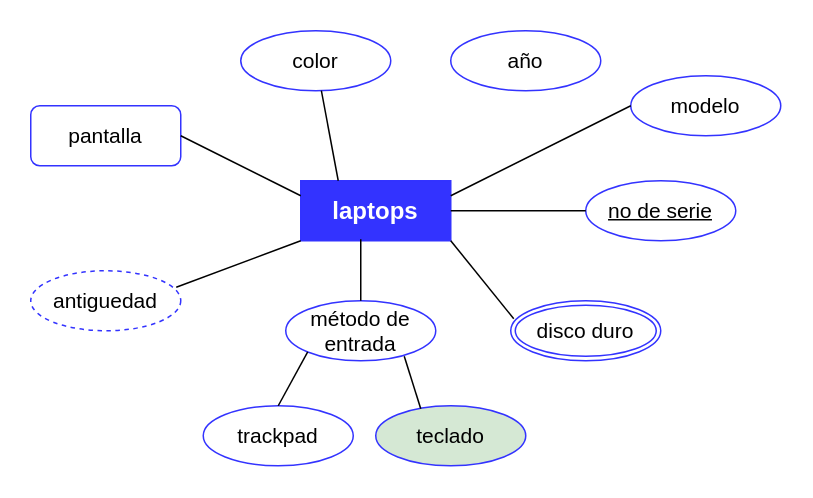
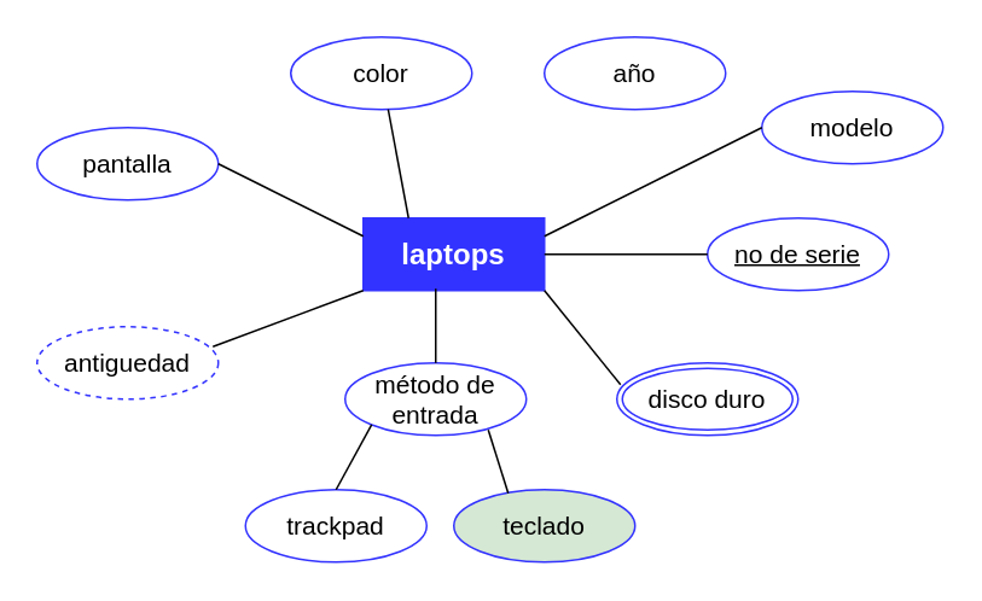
  <mxCell id="0" />
  <mxCell id="1" parent="0" />
  <mxCell id="2" value="&lt;font style=&quot;font-size: 16px&quot; color=&quot;#ffffff&quot;&gt;&lt;b&gt;laptops&lt;/b&gt;&lt;/font&gt;" style="whiteSpace=wrap;html=1;align=center;strokeColor=#3333FF;fillColor=#3333FF;" parent="1" vertex="1"><mxGeometry x="200" y="120" width="100" height="40" as="geometry" /></mxCell>
- <mxCell id="3" value="&lt;font style=&quot;font-size: 14px&quot;&gt;pantalla&lt;/font&gt;" style="whiteSpace=wrap;html=1;align=center;strokeColor=#3333FF;fillColor=#FFFFFF;rounded=1;" parent="1" vertex="1"><mxGeometry x="20" y="70" width="100" height="40" as="geometry" /></mxCell>
+ <mxCell id="3" value="&lt;font style=&quot;font-size: 14px&quot;&gt;pantalla&lt;/font&gt;" style="ellipse;whiteSpace=wrap;html=1;align=center;strokeColor=#3333FF;fillColor=#FFFFFF;" parent="1" vertex="1"><mxGeometry x="20" y="70" width="100" height="40" as="geometry" /></mxCell>
  <mxCell id="4" value="&lt;font style=&quot;font-size: 14px&quot;&gt;color&lt;/font&gt;" style="ellipse;whiteSpace=wrap;html=1;align=center;strokeColor=#3333FF;fillColor=#FFFFFF;" parent="1" vertex="1"><mxGeometry x="160" y="20" width="100" height="40" as="geometry" /></mxCell>
  <mxCell id="5" value="&lt;font style=&quot;font-size: 14px&quot;&gt;año&lt;/font&gt;" style="ellipse;whiteSpace=wrap;html=1;align=center;strokeColor=#3333FF;fillColor=#FFFFFF;" parent="1" vertex="1"><mxGeometry x="300" y="20" width="100" height="40" as="geometry" /></mxCell>
  <mxCell id="6" value="&lt;font style=&quot;font-size: 14px&quot;&gt;modelo&lt;/font&gt;" style="ellipse;whiteSpace=wrap;html=1;align=center;strokeColor=#3333FF;fillColor=#FFFFFF;" parent="1" vertex="1"><mxGeometry x="420" y="50" width="100" height="40" as="geometry" /></mxCell>
  <mxCell id="7" value="&lt;font style=&quot;font-size: 14px&quot;&gt;no de serie&lt;/font&gt;" style="ellipse;whiteSpace=wrap;html=1;align=center;fontStyle=4;strokeColor=#3333FF;fillColor=#FFFFFF;" parent="1" vertex="1"><mxGeometry x="390" y="120" width="100" height="40" as="geometry" /></mxCell>
  <mxCell id="8" value="&lt;font style=&quot;font-size: 14px&quot;&gt;disco duro&lt;/font&gt;" style="ellipse;shape=doubleEllipse;margin=3;whiteSpace=wrap;html=1;align=center;strokeColor=#3333FF;fillColor=#FFFFFF;" parent="1" vertex="1"><mxGeometry x="340" y="200" width="100" height="40" as="geometry" /></mxCell>
  <mxCell id="9" value="&lt;font style=&quot;font-size: 14px&quot;&gt;método de entrada&lt;/font&gt;" style="ellipse;whiteSpace=wrap;html=1;align=center;strokeColor=#3333FF;fillColor=#FFFFFF;" parent="1" vertex="1"><mxGeometry x="190" y="200" width="100" height="40" as="geometry" /></mxCell>
  <mxCell id="10" value="&lt;font style=&quot;font-size: 14px&quot;&gt;trackpad&lt;/font&gt;" style="ellipse;whiteSpace=wrap;html=1;align=center;strokeColor=#3333FF;fillColor=#FFFFFF;" parent="1" vertex="1"><mxGeometry x="135" y="270" width="100" height="40" as="geometry" /></mxCell>
  <mxCell id="11" value="&lt;font style=&quot;font-size: 14px&quot;&gt;teclado&lt;/font&gt;" style="ellipse;whiteSpace=wrap;html=1;align=center;strokeColor=#3333FF;fillColor=#d5e8d4;" parent="1" vertex="1"><mxGeometry x="250" y="270" width="100" height="40" as="geometry" /></mxCell>
  <mxCell id="12" value="&lt;font style=&quot;font-size: 14px&quot;&gt;antiguedad&lt;/font&gt;" style="ellipse;whiteSpace=wrap;html=1;align=center;dashed=1;strokeColor=#3333FF;fillColor=#FFFFFF;" parent="1" vertex="1"><mxGeometry x="20" y="180" width="100" height="40" as="geometry" /></mxCell>
  <mxCell id="13" value="" style="endArrow=none;html=1;rounded=0;entryX=0;entryY=1;entryDx=0;entryDy=0;exitX=0.97;exitY=0.275;exitDx=0;exitDy=0;exitPerimeter=0;" parent="1" source="12" target="2" edge="1"><mxGeometry relative="1" as="geometry"><mxPoint x="20" y="190" as="sourcePoint" /><mxPoint x="180" y="190" as="targetPoint" /></mxGeometry></mxCell>
  <mxCell id="14" value="" style="endArrow=none;html=1;rounded=0;entryX=0;entryY=0.25;entryDx=0;entryDy=0;exitX=1;exitY=0.5;exitDx=0;exitDy=0;" parent="1" source="3" target="2" edge="1"><mxGeometry relative="1" as="geometry"><mxPoint x="127" y="201" as="sourcePoint" /><mxPoint x="210" y="170" as="targetPoint" /></mxGeometry></mxCell>
  <mxCell id="15" value="" style="endArrow=none;html=1;rounded=0;entryX=0.25;entryY=0;entryDx=0;entryDy=0;" parent="1" source="4" target="2" edge="1"><mxGeometry relative="1" as="geometry"><mxPoint x="130" y="100" as="sourcePoint" /><mxPoint x="210" y="140" as="targetPoint" /></mxGeometry></mxCell>
  <mxCell id="16" value="" style="endArrow=none;html=1;rounded=0;entryX=1;entryY=0.25;entryDx=0;entryDy=0;exitX=0;exitY=0.5;exitDx=0;exitDy=0;" parent="1" source="6" target="2" edge="1"><mxGeometry relative="1" as="geometry"><mxPoint x="347" y="70" as="sourcePoint" /><mxPoint x="278" y="130" as="targetPoint" /></mxGeometry></mxCell>
  <mxCell id="17" value="" style="endArrow=none;html=1;rounded=0;exitX=0;exitY=0.5;exitDx=0;exitDy=0;" parent="1" source="7" edge="1"><mxGeometry relative="1" as="geometry"><mxPoint x="357" y="80" as="sourcePoint" /><mxPoint x="300" y="140" as="targetPoint" /></mxGeometry></mxCell>
  <mxCell id="18" value="" style="endArrow=none;html=1;rounded=0;entryX=1;entryY=1;entryDx=0;entryDy=0;exitX=0.02;exitY=0.3;exitDx=0;exitDy=0;exitPerimeter=0;" parent="1" source="8" target="2" edge="1"><mxGeometry relative="1" as="geometry"><mxPoint x="367" y="90" as="sourcePoint" /><mxPoint x="298" y="150" as="targetPoint" /></mxGeometry></mxCell>
  <mxCell id="19" value="" style="endArrow=none;html=1;rounded=0;entryX=0.5;entryY=0;entryDx=0;entryDy=0;exitX=0.4;exitY=0.975;exitDx=0;exitDy=0;exitPerimeter=0;" parent="1" source="2" target="9" edge="1"><mxGeometry relative="1" as="geometry"><mxPoint x="377" y="100" as="sourcePoint" /><mxPoint x="308" y="160" as="targetPoint" /></mxGeometry></mxCell>
  <mxCell id="20" value="" style="endArrow=none;html=1;rounded=0;entryX=0.79;entryY=0.925;entryDx=0;entryDy=0;exitX=0.3;exitY=0.05;exitDx=0;exitDy=0;exitPerimeter=0;entryPerimeter=0;" parent="1" source="11" target="9" edge="1"><mxGeometry relative="1" as="geometry"><mxPoint x="387" y="110" as="sourcePoint" /><mxPoint x="318" y="170" as="targetPoint" /></mxGeometry></mxCell>
  <mxCell id="21" value="" style="endArrow=none;html=1;rounded=0;entryX=0;entryY=1;entryDx=0;entryDy=0;exitX=0.5;exitY=0;exitDx=0;exitDy=0;" parent="1" source="10" target="9" edge="1"><mxGeometry relative="1" as="geometry"><mxPoint x="290" y="282" as="sourcePoint" /><mxPoint x="279" y="247" as="targetPoint" /></mxGeometry></mxCell>
